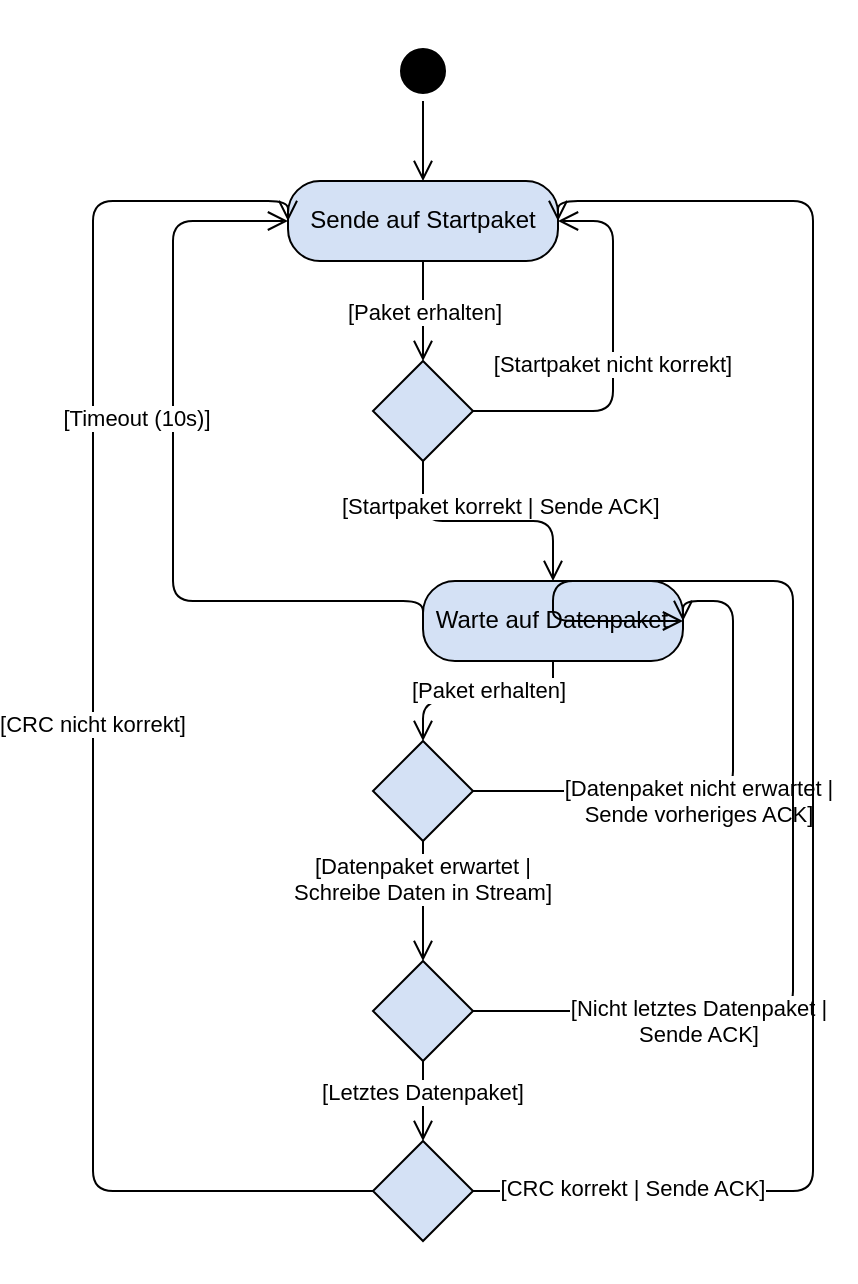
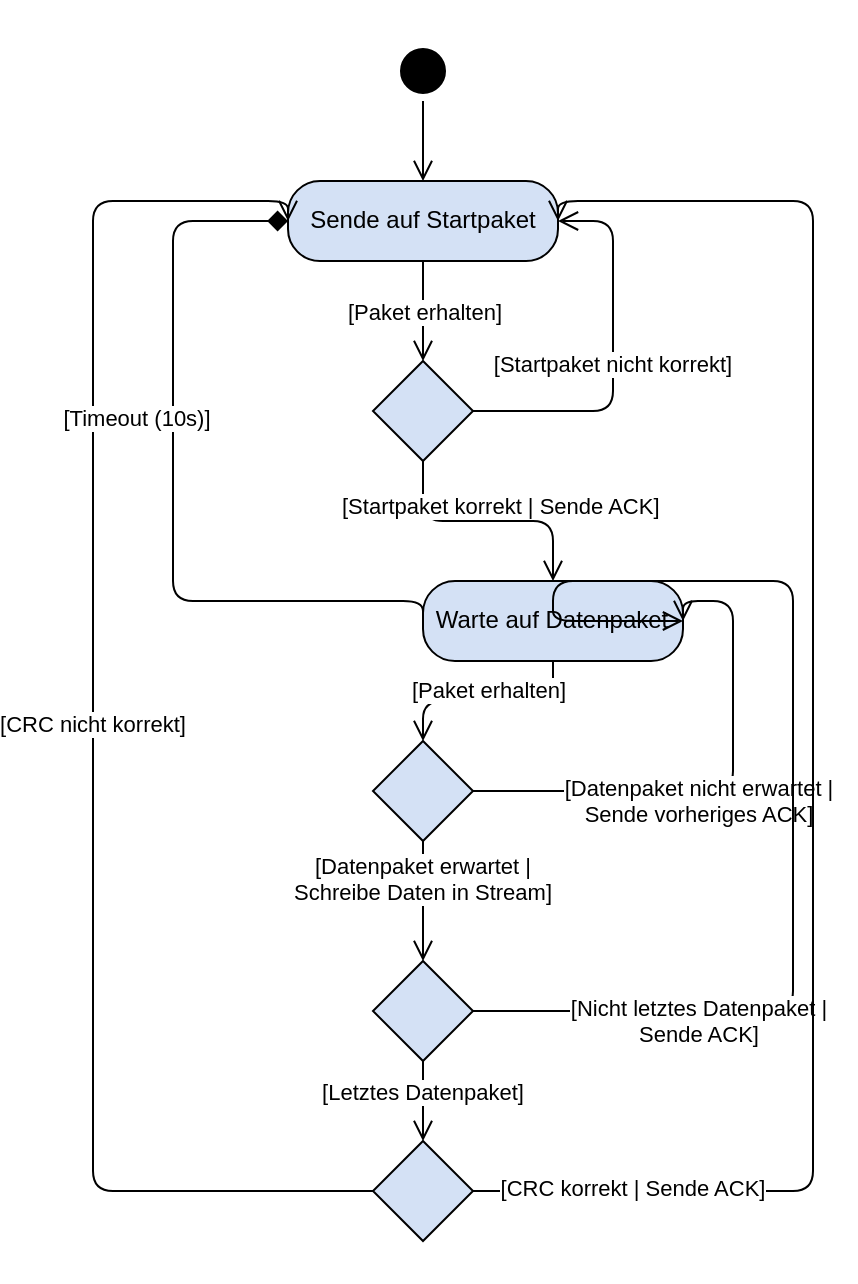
  <mxCell id="0" />
  <mxCell id="1" parent="0" />
  <mxCell id="2" value="" style="group" vertex="1" connectable="0" parent="1"><mxGeometry x="20" width="360" height="600" as="geometry" y="20" /></mxCell>
  <mxCell id="3" value="" style="ellipse;html=1;shape=startState;fillColor=#000000;strokeColor=#000000;labelBackgroundColor=none;" parent="2" vertex="1"><mxGeometry x="150" width="30" height="30" as="geometry" /></mxCell>
  <mxCell id="4" value="" style="edgeStyle=orthogonalEdgeStyle;html=1;verticalAlign=bottom;endArrow=open;endSize=8;strokeColor=#000000;entryX=0.5;entryY=0;entryDx=0;entryDy=0;fillColor=#D4E1F5;" parent="2" source="3" target="5" edge="1"><mxGeometry x="-110" as="geometry"><mxPoint x="165" y="40" as="targetPoint" /></mxGeometry></mxCell>
  <mxCell id="5" value="Sende auf Startpaket" style="rounded=1;whiteSpace=wrap;html=1;arcSize=40;fontColor=#000000;fillColor=#D4E1F5;strokeColor=#000000;" parent="2" vertex="1"><mxGeometry x="97.5" y="70" width="135" height="40" as="geometry" /></mxCell>
  <mxCell id="6" value="" style="edgeStyle=orthogonalEdgeStyle;html=1;verticalAlign=bottom;endArrow=open;endSize=8;strokeColor=#000000;fillColor=#D4E1F5;" parent="2" source="5" target="8" edge="1"><mxGeometry x="-110" as="geometry"><mxPoint x="165" y="190" as="targetPoint" /></mxGeometry></mxCell>
  <mxCell id="7" value="[Paket erhalten]" style="edgeLabel;html=1;align=center;verticalAlign=middle;resizable=0;points=[];" vertex="1" connectable="0" parent="6"><mxGeometry relative="1" as="geometry"><mxPoint as="offset" /></mxGeometry></mxCell>
  <mxCell id="8" value="" style="rhombus;whiteSpace=wrap;html=1;fillColor=#D4E1F5;strokeColor=#000000;" parent="2" vertex="1"><mxGeometry x="140" y="160" width="50" height="50" as="geometry" /></mxCell>
  <mxCell id="9" value="Warte auf Datenpaket" style="rounded=1;whiteSpace=wrap;html=1;arcSize=40;fontColor=#000000;fillColor=#D4E1F5;strokeColor=#000000;" parent="2" vertex="1"><mxGeometry x="165" y="270" width="130" height="40" as="geometry" /></mxCell>
  <mxCell id="10" value="" style="edgeStyle=orthogonalEdgeStyle;html=1;verticalAlign=bottom;endArrow=open;endSize=8;strokeColor=#000000;entryX=0.5;entryY=0;entryDx=0;entryDy=0;fillColor=#D4E1F5;" parent="2" source="9" target="12" edge="1"><mxGeometry x="-110" as="geometry"><mxPoint x="165" y="440" as="targetPoint" /></mxGeometry></mxCell>
  <mxCell id="11" value="[Paket erhalten]" style="edgeLabel;html=1;align=center;verticalAlign=middle;resizable=0;points=[];" vertex="1" connectable="0" parent="10"><mxGeometry relative="1" as="geometry"><mxPoint y="-5.24" as="offset" /></mxGeometry></mxCell>
  <mxCell id="12" value="" style="rhombus;whiteSpace=wrap;html=1;fillColor=#D4E1F5;strokeColor=#000000;" parent="2" vertex="1"><mxGeometry x="140" y="350" width="50" height="50" as="geometry" /></mxCell>
  <mxCell id="13" value="[Datenpaket nicht erwartet |&lt;br&gt;Sende vorheriges ACK]" style="edgeStyle=orthogonalEdgeStyle;html=1;align=center;verticalAlign=bottom;endArrow=open;endSize=8;strokeColor=#000000;entryX=1;entryY=0.5;entryDx=0;entryDy=0;fillColor=#D4E1F5;exitX=1;exitY=0.5;exitDx=0;exitDy=0;" parent="2" source="12" target="9" edge="1"><mxGeometry x="-110" as="geometry"><mxPoint x="245" y="360" as="targetPoint" /><Array as="points"><mxPoint x="320" y="375" /><mxPoint x="320" y="280" /></Array><mxPoint x="60" y="63" as="offset" /></mxGeometry></mxCell>
  <mxCell id="14" value="[Datenpaket erwartet | &lt;br&gt;Schreibe Daten in Stream]" style="edgeStyle=orthogonalEdgeStyle;html=1;align=center;verticalAlign=top;endArrow=open;endSize=8;strokeColor=#000000;entryX=0.5;entryY=0;entryDx=0;entryDy=0;fillColor=#D4E1F5;" parent="2" source="12" target="15" edge="1"><mxGeometry x="-110" as="geometry"><mxPoint x="165" y="480" as="targetPoint" /><mxPoint y="-30" as="offset" /></mxGeometry></mxCell>
  <mxCell id="15" value="" style="rhombus;whiteSpace=wrap;html=1;fillColor=#D4E1F5;strokeColor=#000000;" parent="2" vertex="1"><mxGeometry x="140" y="460" width="50" height="50" as="geometry" /></mxCell>
  <mxCell id="16" value="[Nicht letztes Datenpaket |&lt;br&gt;Sende ACK]" style="edgeStyle=orthogonalEdgeStyle;html=1;align=center;verticalAlign=bottom;endArrow=open;endSize=8;strokeColor=#000000;entryX=1;entryY=0.5;entryDx=0;entryDy=0;exitX=1;exitY=0.5;exitDx=0;exitDy=0;fillColor=#D4E1F5;" parent="2" source="15" target="9" edge="1"><mxGeometry x="-110" as="geometry"><mxPoint x="275.99" y="580" as="targetPoint" /><mxPoint x="220" y="560" as="sourcePoint" /><Array as="points"><mxPoint x="350" y="485" /><mxPoint x="350" y="270" /><mxPoint x="230" y="270" /></Array><mxPoint x="60" y="118" as="offset" /></mxGeometry></mxCell>
  <mxCell id="17" value="[Letztes Datenpaket]" style="edgeStyle=orthogonalEdgeStyle;html=1;align=center;verticalAlign=bottom;endArrow=open;endSize=8;strokeColor=#000000;exitX=0.5;exitY=1;exitDx=0;exitDy=0;entryX=0.5;entryY=0;entryDx=0;entryDy=0;fillColor=#D4E1F5;" parent="2" source="15" target="18" edge="1"><mxGeometry x="-110" as="geometry"><mxPoint x="165" y="640" as="targetPoint" /><mxPoint x="190" y="640" as="sourcePoint" /><mxPoint y="5" as="offset" /></mxGeometry></mxCell>
  <mxCell id="18" value="" style="rhombus;whiteSpace=wrap;html=1;fillColor=#D4E1F5;strokeColor=#000000;" parent="2" vertex="1"><mxGeometry x="140" y="550" width="50" height="50" as="geometry" /></mxCell>
  <mxCell id="19" value="[CRC nicht korrekt]" style="edgeStyle=orthogonalEdgeStyle;html=1;align=center;verticalAlign=bottom;endArrow=open;endSize=8;strokeColor=#000000;exitX=0;exitY=0.5;exitDx=0;exitDy=0;fillColor=#D4E1F5;entryX=0;entryY=0.5;entryDx=0;entryDy=0;" parent="2" source="18" target="5" edge="1"><mxGeometry x="-110" as="geometry"><mxPoint x="-59.966" y="240" as="targetPoint" /><Array as="points"><mxPoint y="575" /><mxPoint y="80" /><mxPoint x="97" y="80" /></Array><mxPoint x="-119" y="18" as="offset" /></mxGeometry></mxCell>
  <mxCell id="20" value="[CRC korrekt | Sende ACK]" style="edgeStyle=orthogonalEdgeStyle;html=1;align=center;verticalAlign=top;endArrow=open;endSize=8;strokeColor=#000000;exitX=1;exitY=0.5;exitDx=0;exitDy=0;fillColor=#D4E1F5;entryX=1;entryY=0.5;entryDx=0;entryDy=0;" parent="2" source="18" target="5" edge="1"><mxGeometry x="-110" as="geometry"><mxPoint x="320.034" y="650" as="targetPoint" /><mxPoint x="59" y="228" as="offset" /><Array as="points"><mxPoint x="360" y="575" /><mxPoint x="360" y="80" /><mxPoint x="233" y="80" /></Array></mxGeometry></mxCell>
  <mxCell id="21" value="[Startpaket nicht korrekt]" style="edgeStyle=orthogonalEdgeStyle;html=1;align=center;verticalAlign=bottom;endArrow=open;endSize=8;strokeColor=#000000;exitX=1;exitY=0.5;exitDx=0;exitDy=0;entryX=1;entryY=0.5;entryDx=0;entryDy=0;fillColor=#D4E1F5;" parent="2" source="8" target="5" edge="1"><mxGeometry x="-110" as="geometry"><mxPoint x="250" y="100" as="targetPoint" /><mxPoint x="274" y="200" as="sourcePoint" /><Array as="points"><mxPoint x="260" y="185" /><mxPoint x="260" y="90" /></Array><mxPoint x="49" y="33" as="offset" /></mxGeometry></mxCell>
  <mxCell id="22" value="[Startpaket korrekt | Sende ACK]" style="edgeStyle=orthogonalEdgeStyle;html=1;align=left;verticalAlign=top;endArrow=open;endSize=8;strokeColor=#000000;exitX=0.5;exitY=1;exitDx=0;exitDy=0;entryX=0.5;entryY=0;entryDx=0;entryDy=0;fillColor=#D4E1F5;" parent="2" source="8" target="9" edge="1"><mxGeometry x="-110" as="geometry"><mxPoint x="165" y="240" as="targetPoint" /><mxPoint x="210" y="210" as="sourcePoint" /><mxPoint x="-75" y="-20" as="offset" /></mxGeometry></mxCell>
- <mxCell id="23" value="" style="edgeStyle=orthogonalEdgeStyle;html=1;verticalAlign=bottom;endArrow=open;endSize=8;strokeColor=#000000;exitX=0;exitY=0.5;exitDx=0;exitDy=0;fillColor=#D4E1F5;entryX=0;entryY=0.5;entryDx=0;entryDy=0;" parent="2" source="9" target="5" edge="1"><mxGeometry x="-110" as="geometry"><mxPoint x="20.034" y="310" as="targetPoint" /><mxPoint x="90" y="360" as="sourcePoint" /><Array as="points"><mxPoint x="40" y="280" /><mxPoint x="40" y="90" /></Array></mxGeometry></mxCell>
+ <mxCell id="23" value="" style="edgeStyle=orthogonalEdgeStyle;html=1;verticalAlign=bottom;endArrow=diamond;endSize=8;strokeColor=#000000;exitX=0;exitY=0.5;exitDx=0;exitDy=0;fillColor=#D4E1F5;entryX=0;entryY=0.5;entryDx=0;entryDy=0;" parent="2" source="9" target="5" edge="1"><mxGeometry x="-110" as="geometry"><mxPoint x="20.034" y="310" as="targetPoint" /><mxPoint x="90" y="360" as="sourcePoint" /><Array as="points"><mxPoint x="40" y="280" /><mxPoint x="40" y="90" /></Array></mxGeometry></mxCell>
  <mxCell id="24" value="[Timeout (10s)]" style="edgeLabel;html=1;align=center;verticalAlign=middle;resizable=0;points=[];strokeColor=#000000;fillColor=#D4E1F5;" parent="23" vertex="1" connectable="0"><mxGeometry x="0.692" y="7" relative="1" as="geometry"><mxPoint x="-11.79" y="97" as="offset" /></mxGeometry></mxCell>
